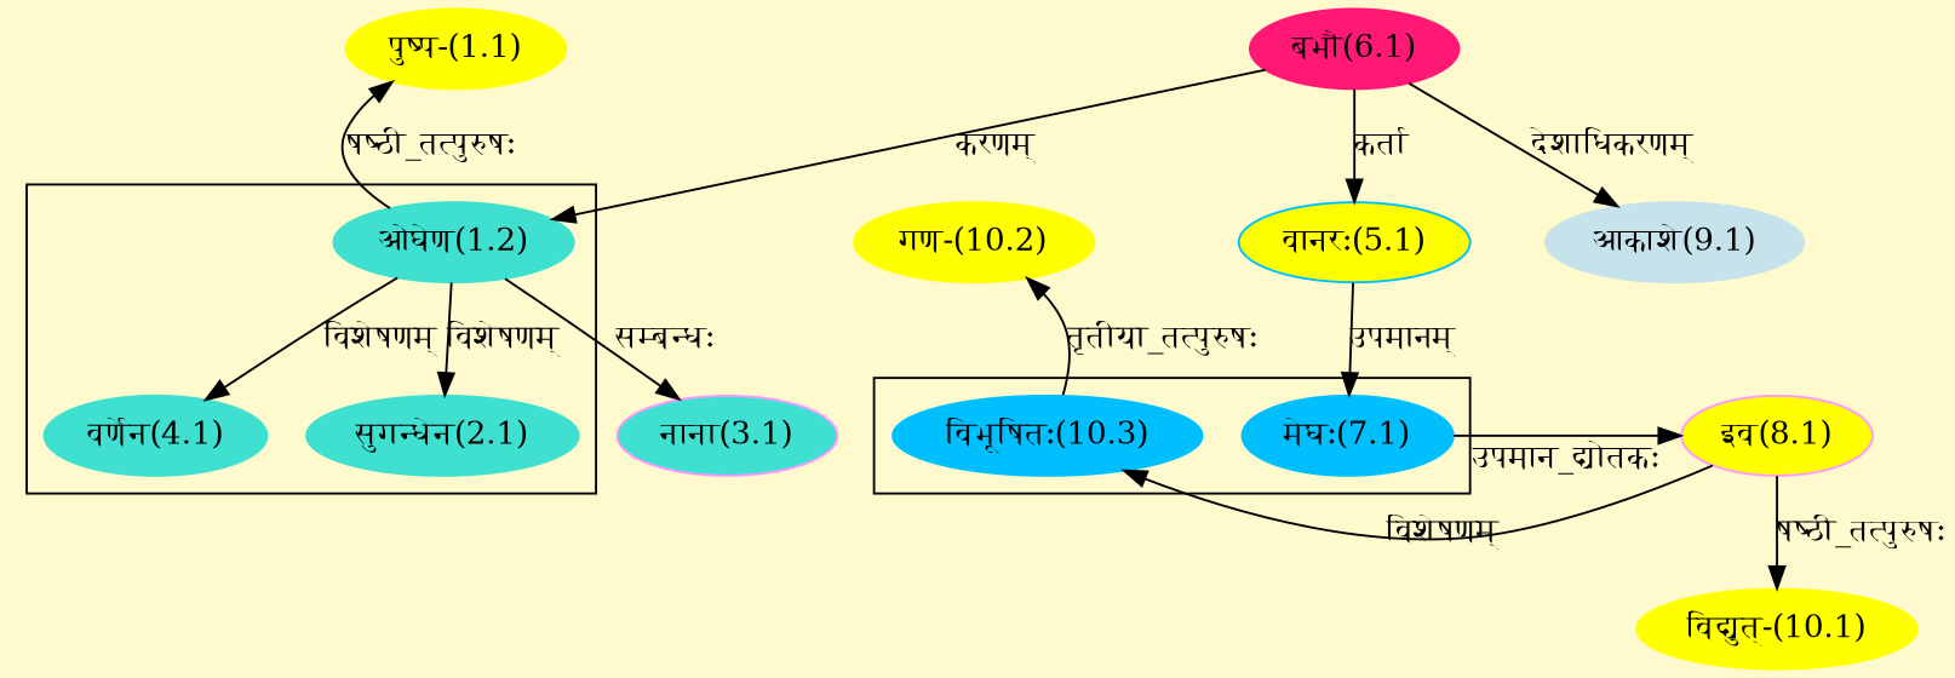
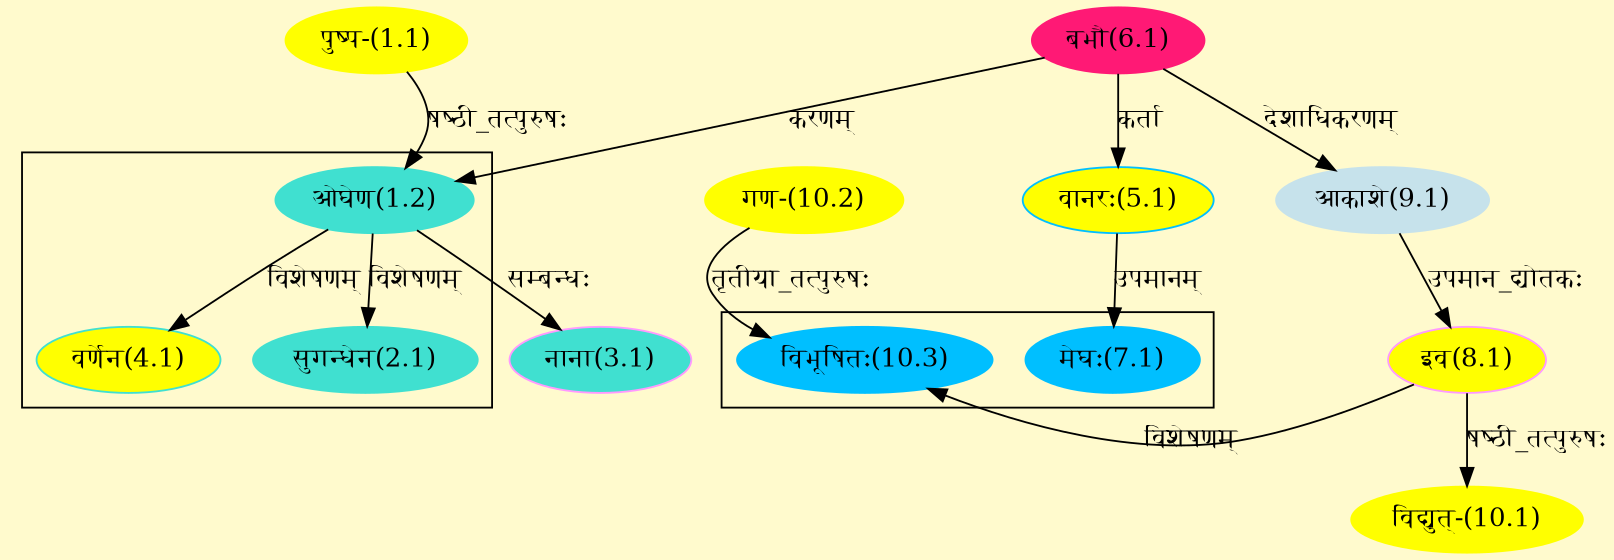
  digraph {
    bgcolor=lemonchiffon1
    compound=true
    rankdir=BT
    node [color="#40E0D0" style=filled]
    edge [dir=back]
    n1 [label="सुगन्धेन(2.1)"]
    n2 [label="ओघेण(1.2)"]
-   n3 [label="वर्णेन(4.1)"]
+   n3 [label="वर्णेन(4.1)" fillcolor="#FFFF00"]
    n4 [color="#00BFFF" label="विभूषितः(10.3)"]
    n5 [color="#00BFFF" label="मेघः(7.1)"]
    n6 [color="#FF1975" label="बभौ(6.1)"]
    n7 [color="#FF99FF" fillcolor="#FFFF00" label="इव(8.1)"]
    n8 [color="#00BFFF" fillcolor="#FFFF00" label="वानरः(5.1)"]
    n9 [color="#FFFF00" label="पुष्प-(1.1)"]
    n10 [color="#FF99FF" fillcolor="#40E0D0" label="नाना(3.1)"]
    n11 [color="#C6E2EB" label="आकाशे(9.1)"]
    n12 [color="#FFFF00" label="विद्युत्-(10.1)"]
    n13 [color="#FFFF00" label="गण-(10.2)"]
    subgraph cluster_1 {
      n1
      n2
      n3
    }
    subgraph cluster_2 {
      n4
      n5
    }
    n1 -> n2 [label="विशेषणम्"]
    n2 -> n6 [label="करणम्"]
    n3 -> n2 [label="विशेषणम्"]
    n4 -> n7 [label="विशेषणम्"]
    n5 -> n8 [label="उपमानम्"]
-   n7 -> n5 [label="उपमान_द्योतकः"]
+   n7 -> n11 [label="उपमान_द्योतकः"]
    n8 -> n6 [label="कर्ता"]
-   n9 -> n2 [label="षष्ठी_तत्पुरुषः"]
+   n2 -> n9 [label="षष्ठी_तत्पुरुषः"]
    n10 -> n2 [label="सम्बन्धः"]
    n11 -> n6 [label="देशाधिकरणम्"]
    n12 -> n7 [label="षष्ठी_तत्पुरुषः"]
-   n13 -> n4 [label="तृतीया_तत्पुरुषः"]
+   n4 -> n13 [label="तृतीया_तत्पुरुषः"]
  }
